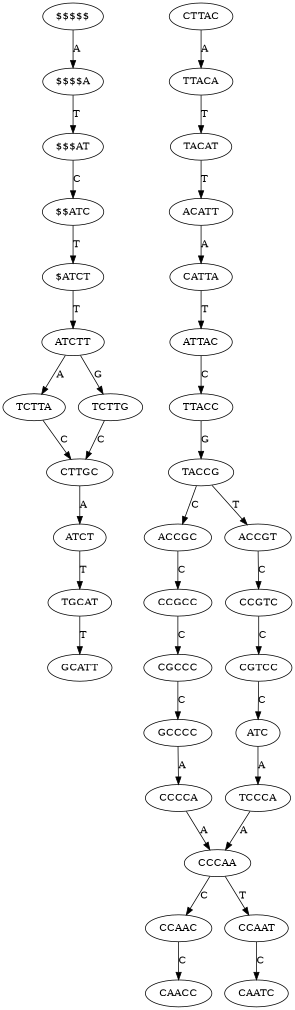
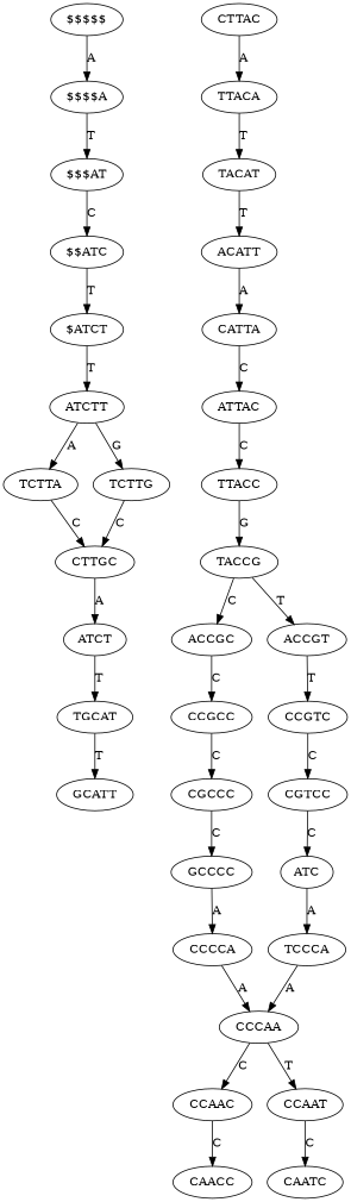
  digraph {
    "$$$$$"
    "$$$$A"
    "$$$AT"
    "$$ATC"
    "$ATCT"
    CCCAA
    CCAAC
    CCAAT
    CAACC
    CAATC
    TTACA
    TACAT
    ACATT
    CATTA
    CCCCA
    TCCCA
    n17 [label=ATCT]
    TGCAT
    GCATT
    ATTAC
    TTACC
    TACCG
    TCTTA
    CTTGC
    CTTAC
    ACCGC
    ACCGT
    CCGCC
    CCGTC
    GCCCC
    CGCCC
    n32 [label=ATC]
    CGTCC
    ATCTT
    TCTTG
    "$$$$$" -> "$$$$A" [label=A]
    "$$$$A" -> "$$$AT" [label=T]
    "$$$AT" -> "$$ATC" [label=C]
    "$$ATC" -> "$ATCT" [label=T]
    "$ATCT" -> ATCTT [label=T]
    CCCAA -> CCAAC [label=C]
    CCCAA -> CCAAT [label=T]
    CCAAC -> CAACC [label=C]
    CCAAT -> CAATC [label=C]
    TTACA -> TACAT [label=T]
    TACAT -> ACATT [label=T]
    ACATT -> CATTA [label=A]
-   CATTA -> ATTAC [label=T]
+   CATTA -> ATTAC [label=C]
    CCCCA -> CCCAA [label=A]
    TCCCA -> CCCAA [label=A]
    n17 -> TGCAT [label=T]
    TGCAT -> GCATT [label=T]
    ATTAC -> TTACC [label=C]
    TTACC -> TACCG [label=G]
    TACCG -> ACCGC [label=C]
    TACCG -> ACCGT [label=T]
    TCTTA -> CTTGC [label=C]
    CTTGC -> n17 [label=A]
    CTTAC -> TTACA [label=A]
    ACCGC -> CCGCC [label=C]
-   ACCGT -> CCGTC [label=C]
+   ACCGT -> CCGTC [label=T]
    CCGCC -> CGCCC [label=C]
    CCGTC -> CGTCC [label=C]
    GCCCC -> CCCCA [label=A]
    CGCCC -> GCCCC [label=C]
    n32 -> TCCCA [label=A]
    CGTCC -> n32 [label=C]
    ATCTT -> TCTTA [label=A]
    ATCTT -> TCTTG [label=G]
    TCTTG -> CTTGC [label=C]
  }
